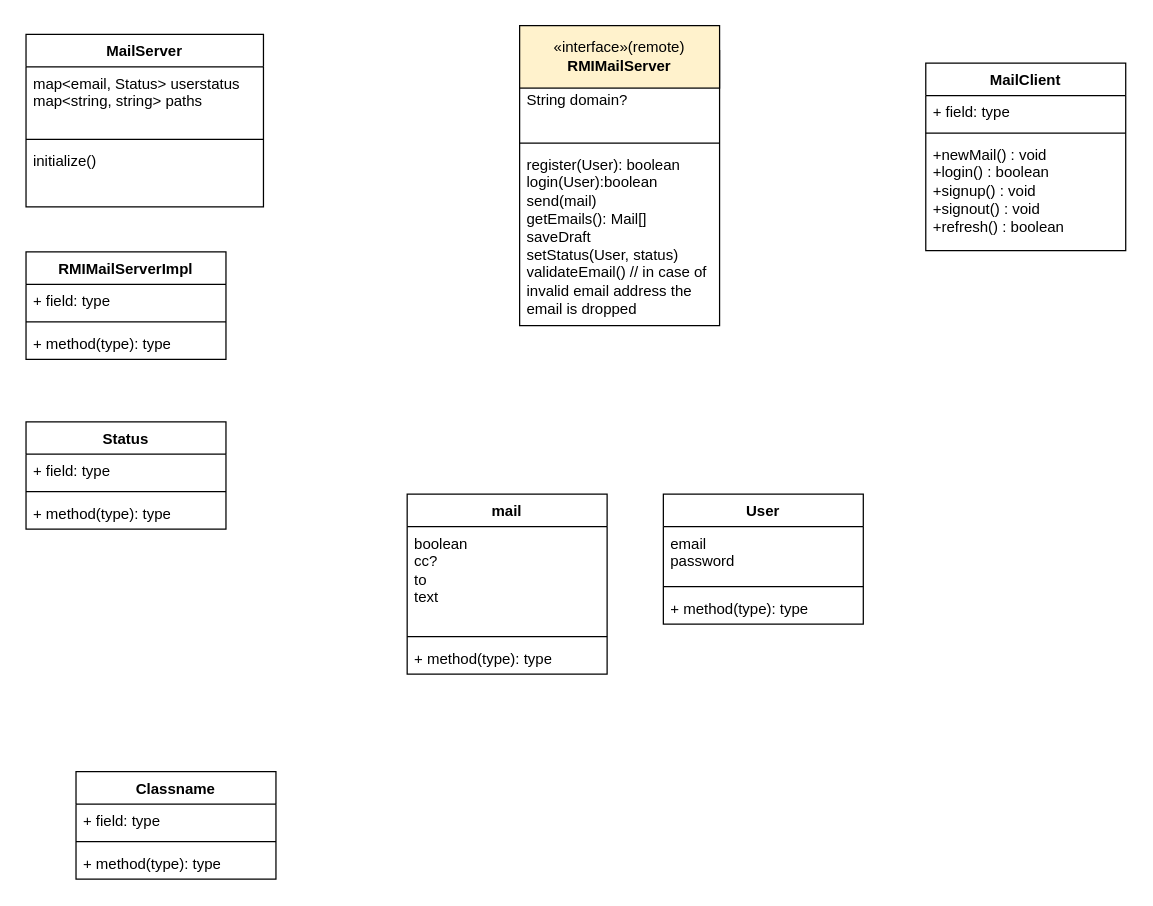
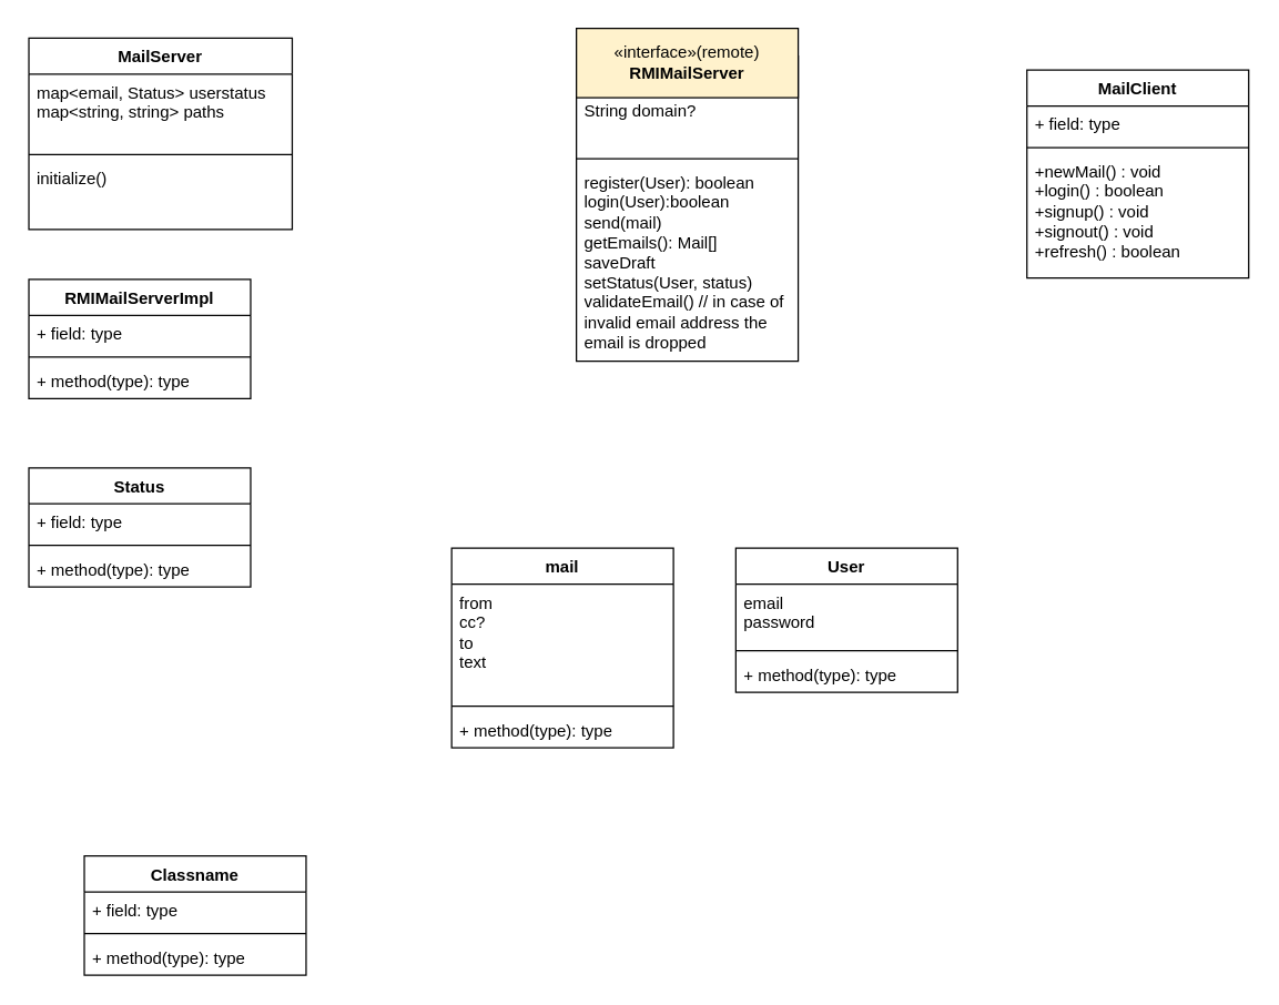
  <mxCell id="0" />
  <mxCell id="1" parent="0" />
  <mxCell id="2" value="" style="swimlane;fontStyle=1;align=center;verticalAlign=top;childLayout=stackLayout;horizontal=1;startSize=26;horizontalStack=0;resizeParent=1;resizeParentMax=0;resizeLast=0;collapsible=1;marginBottom=0;whiteSpace=wrap;html=1;" parent="1" vertex="1"><mxGeometry x="415" y="40" width="160" height="220" as="geometry" /></mxCell>
  <mxCell id="3" value="&lt;div&gt;&lt;div&gt;String domain?&lt;/div&gt;&lt;/div&gt;" style="text;strokeColor=none;fillColor=none;align=left;verticalAlign=top;spacingLeft=4;spacingRight=4;overflow=hidden;rotatable=0;points=[[0,0.5],[1,0.5]];portConstraint=eastwest;whiteSpace=wrap;html=1;" parent="2" vertex="1"><mxGeometry y="26" width="160" height="44" as="geometry" /></mxCell>
  <mxCell id="4" value="" style="line;strokeWidth=1;fillColor=none;align=left;verticalAlign=middle;spacingTop=-1;spacingLeft=3;spacingRight=3;rotatable=0;labelPosition=right;points=[];portConstraint=eastwest;strokeColor=inherit;" parent="2" vertex="1"><mxGeometry y="70" width="160" height="8" as="geometry" /></mxCell>
  <mxCell id="5" value="register(User): boolean&lt;div&gt;login(User):boolean&lt;/div&gt;&lt;div&gt;send(mail)&lt;/div&gt;&lt;div&gt;getEmails(): Mail[]&lt;/div&gt;&lt;div&gt;saveDraft&lt;/div&gt;&lt;div&gt;setStatus(User, status)&lt;/div&gt;&lt;div&gt;validateEmail() // in case of invalid email address the email is dropped&lt;/div&gt;" style="text;strokeColor=none;fillColor=none;align=left;verticalAlign=top;spacingLeft=4;spacingRight=4;overflow=hidden;rotatable=0;points=[[0,0.5],[1,0.5]];portConstraint=eastwest;whiteSpace=wrap;html=1;" parent="2" vertex="1"><mxGeometry y="78" width="160" height="142" as="geometry" /></mxCell>
  <mxCell id="6" value="mail" style="swimlane;fontStyle=1;align=center;verticalAlign=top;childLayout=stackLayout;horizontal=1;startSize=26;horizontalStack=0;resizeParent=1;resizeParentMax=0;resizeLast=0;collapsible=1;marginBottom=0;whiteSpace=wrap;html=1;" parent="1" vertex="1"><mxGeometry x="325" y="395" width="160" height="144" as="geometry" /></mxCell>
- <mxCell id="7" value="boolean&lt;div&gt;cc?&lt;/div&gt;&lt;div&gt;to&lt;/div&gt;&lt;div&gt;text&lt;/div&gt;" style="text;strokeColor=none;fillColor=none;align=left;verticalAlign=top;spacingLeft=4;spacingRight=4;overflow=hidden;rotatable=0;points=[[0,0.5],[1,0.5]];portConstraint=eastwest;whiteSpace=wrap;html=1;" parent="6" vertex="1"><mxGeometry y="26" width="160" height="84" as="geometry" /></mxCell>
+ <mxCell id="7" value="from&lt;div&gt;cc?&lt;/div&gt;&lt;div&gt;to&lt;/div&gt;&lt;div&gt;text&lt;/div&gt;" style="text;strokeColor=none;fillColor=none;align=left;verticalAlign=top;spacingLeft=4;spacingRight=4;overflow=hidden;rotatable=0;points=[[0,0.5],[1,0.5]];portConstraint=eastwest;whiteSpace=wrap;html=1;" parent="6" vertex="1"><mxGeometry y="26" width="160" height="84" as="geometry" /></mxCell>
  <mxCell id="8" value="" style="line;strokeWidth=1;fillColor=none;align=left;verticalAlign=middle;spacingTop=-1;spacingLeft=3;spacingRight=3;rotatable=0;labelPosition=right;points=[];portConstraint=eastwest;strokeColor=inherit;" parent="6" vertex="1"><mxGeometry y="110" width="160" height="8" as="geometry" /></mxCell>
  <mxCell id="9" value="+ method(type): type" style="text;strokeColor=none;fillColor=none;align=left;verticalAlign=top;spacingLeft=4;spacingRight=4;overflow=hidden;rotatable=0;points=[[0,0.5],[1,0.5]];portConstraint=eastwest;whiteSpace=wrap;html=1;" parent="6" vertex="1"><mxGeometry y="118" width="160" height="26" as="geometry" /></mxCell>
  <mxCell id="10" value="«interface»(remote)&lt;br&gt;&lt;b&gt;RMIMailServer&lt;/b&gt;" style="html=1;whiteSpace=wrap;fillColor=#fff2cc;" parent="1" vertex="1"><mxGeometry x="415" y="20" width="160" height="50" as="geometry" /></mxCell>
  <mxCell id="11" value="User" style="swimlane;fontStyle=1;align=center;verticalAlign=top;childLayout=stackLayout;horizontal=1;startSize=26;horizontalStack=0;resizeParent=1;resizeParentMax=0;resizeLast=0;collapsible=1;marginBottom=0;whiteSpace=wrap;html=1;" parent="1" vertex="1"><mxGeometry x="530" y="395" width="160" height="104" as="geometry" /></mxCell>
  <mxCell id="12" value="&lt;div&gt;email&lt;/div&gt;&lt;div&gt;password&lt;/div&gt;" style="text;strokeColor=none;fillColor=none;align=left;verticalAlign=top;spacingLeft=4;spacingRight=4;overflow=hidden;rotatable=0;points=[[0,0.5],[1,0.5]];portConstraint=eastwest;whiteSpace=wrap;html=1;" parent="11" vertex="1"><mxGeometry y="26" width="160" height="44" as="geometry" /></mxCell>
  <mxCell id="13" value="" style="line;strokeWidth=1;fillColor=none;align=left;verticalAlign=middle;spacingTop=-1;spacingLeft=3;spacingRight=3;rotatable=0;labelPosition=right;points=[];portConstraint=eastwest;strokeColor=inherit;" parent="11" vertex="1"><mxGeometry y="70" width="160" height="8" as="geometry" /></mxCell>
  <mxCell id="14" value="+ method(type): type" style="text;strokeColor=none;fillColor=none;align=left;verticalAlign=top;spacingLeft=4;spacingRight=4;overflow=hidden;rotatable=0;points=[[0,0.5],[1,0.5]];portConstraint=eastwest;whiteSpace=wrap;html=1;" parent="11" vertex="1"><mxGeometry y="78" width="160" height="26" as="geometry" /></mxCell>
  <mxCell id="15" value="Classname" style="swimlane;fontStyle=1;align=center;verticalAlign=top;childLayout=stackLayout;horizontal=1;startSize=26;horizontalStack=0;resizeParent=1;resizeParentMax=0;resizeLast=0;collapsible=1;marginBottom=0;whiteSpace=wrap;html=1;" parent="1" vertex="1"><mxGeometry x="60" y="617" width="160" height="86" as="geometry" /></mxCell>
  <mxCell id="16" value="+ field: type" style="text;strokeColor=none;fillColor=none;align=left;verticalAlign=top;spacingLeft=4;spacingRight=4;overflow=hidden;rotatable=0;points=[[0,0.5],[1,0.5]];portConstraint=eastwest;whiteSpace=wrap;html=1;" parent="15" vertex="1"><mxGeometry y="26" width="160" height="26" as="geometry" /></mxCell>
  <mxCell id="17" value="" style="line;strokeWidth=1;fillColor=none;align=left;verticalAlign=middle;spacingTop=-1;spacingLeft=3;spacingRight=3;rotatable=0;labelPosition=right;points=[];portConstraint=eastwest;strokeColor=inherit;" parent="15" vertex="1"><mxGeometry y="52" width="160" height="8" as="geometry" /></mxCell>
  <mxCell id="18" value="+ method(type): type" style="text;strokeColor=none;fillColor=none;align=left;verticalAlign=top;spacingLeft=4;spacingRight=4;overflow=hidden;rotatable=0;points=[[0,0.5],[1,0.5]];portConstraint=eastwest;whiteSpace=wrap;html=1;" parent="15" vertex="1"><mxGeometry y="60" width="160" height="26" as="geometry" /></mxCell>
  <mxCell id="19" value="MailServer" style="swimlane;fontStyle=1;align=center;verticalAlign=top;childLayout=stackLayout;horizontal=1;startSize=26;horizontalStack=0;resizeParent=1;resizeParentMax=0;resizeLast=0;collapsible=1;marginBottom=0;whiteSpace=wrap;html=1;" parent="1" vertex="1"><mxGeometry x="20" y="27" width="190" height="138" as="geometry" /></mxCell>
  <mxCell id="20" value="&lt;div&gt;&lt;span style=&quot;background-color: initial;&quot;&gt;map&amp;lt;email, Status&amp;gt; userstatus&lt;/span&gt;&lt;br&gt;&lt;/div&gt;&lt;div&gt;map&amp;lt;string, string&amp;gt; paths&lt;/div&gt;" style="text;strokeColor=none;fillColor=none;align=left;verticalAlign=top;spacingLeft=4;spacingRight=4;overflow=hidden;rotatable=0;points=[[0,0.5],[1,0.5]];portConstraint=eastwest;whiteSpace=wrap;html=1;" parent="19" vertex="1"><mxGeometry y="26" width="190" height="54" as="geometry" /></mxCell>
  <mxCell id="21" value="" style="line;strokeWidth=1;fillColor=none;align=left;verticalAlign=middle;spacingTop=-1;spacingLeft=3;spacingRight=3;rotatable=0;labelPosition=right;points=[];portConstraint=eastwest;strokeColor=inherit;" parent="19" vertex="1"><mxGeometry y="80" width="190" height="8" as="geometry" /></mxCell>
  <mxCell id="22" value="initialize()" style="text;strokeColor=none;fillColor=none;align=left;verticalAlign=top;spacingLeft=4;spacingRight=4;overflow=hidden;rotatable=0;points=[[0,0.5],[1,0.5]];portConstraint=eastwest;whiteSpace=wrap;html=1;" parent="19" vertex="1"><mxGeometry y="88" width="190" height="50" as="geometry" /></mxCell>
  <mxCell id="23" value="MailClient" style="swimlane;fontStyle=1;align=center;verticalAlign=top;childLayout=stackLayout;horizontal=1;startSize=26;horizontalStack=0;resizeParent=1;resizeParentMax=0;resizeLast=0;collapsible=1;marginBottom=0;whiteSpace=wrap;html=1;" parent="1" vertex="1"><mxGeometry x="740" y="50" width="160" height="150" as="geometry" /></mxCell>
  <mxCell id="24" value="+ field: type" style="text;strokeColor=none;fillColor=none;align=left;verticalAlign=top;spacingLeft=4;spacingRight=4;overflow=hidden;rotatable=0;points=[[0,0.5],[1,0.5]];portConstraint=eastwest;whiteSpace=wrap;html=1;" parent="23" vertex="1"><mxGeometry y="26" width="160" height="26" as="geometry" /></mxCell>
  <mxCell id="25" value="" style="line;strokeWidth=1;fillColor=none;align=left;verticalAlign=middle;spacingTop=-1;spacingLeft=3;spacingRight=3;rotatable=0;labelPosition=right;points=[];portConstraint=eastwest;strokeColor=inherit;" parent="23" vertex="1"><mxGeometry y="52" width="160" height="8" as="geometry" /></mxCell>
  <mxCell id="26" value="+newMail() : void&lt;div&gt;+login() : boolean&lt;/div&gt;&lt;div&gt;+signup() : void&lt;/div&gt;&lt;div&gt;+signout() : void&lt;/div&gt;&lt;div&gt;+refresh() : boolean&lt;/div&gt;" style="text;strokeColor=none;fillColor=none;align=left;verticalAlign=top;spacingLeft=4;spacingRight=4;overflow=hidden;rotatable=0;points=[[0,0.5],[1,0.5]];portConstraint=eastwest;whiteSpace=wrap;html=1;" parent="23" vertex="1"><mxGeometry y="60" width="160" height="90" as="geometry" /></mxCell>
  <mxCell id="27" value="RMIMailServerImpl" style="swimlane;fontStyle=1;align=center;verticalAlign=top;childLayout=stackLayout;horizontal=1;startSize=26;horizontalStack=0;resizeParent=1;resizeParentMax=0;resizeLast=0;collapsible=1;marginBottom=0;whiteSpace=wrap;html=1;" parent="1" vertex="1"><mxGeometry x="20" y="201" width="160" height="86" as="geometry" /></mxCell>
  <mxCell id="28" value="+ field: type" style="text;strokeColor=none;fillColor=none;align=left;verticalAlign=top;spacingLeft=4;spacingRight=4;overflow=hidden;rotatable=0;points=[[0,0.5],[1,0.5]];portConstraint=eastwest;whiteSpace=wrap;html=1;" parent="27" vertex="1"><mxGeometry y="26" width="160" height="26" as="geometry" /></mxCell>
  <mxCell id="29" value="" style="line;strokeWidth=1;fillColor=none;align=left;verticalAlign=middle;spacingTop=-1;spacingLeft=3;spacingRight=3;rotatable=0;labelPosition=right;points=[];portConstraint=eastwest;strokeColor=inherit;" parent="27" vertex="1"><mxGeometry y="52" width="160" height="8" as="geometry" /></mxCell>
  <mxCell id="30" value="+ method(type): type" style="text;strokeColor=none;fillColor=none;align=left;verticalAlign=top;spacingLeft=4;spacingRight=4;overflow=hidden;rotatable=0;points=[[0,0.5],[1,0.5]];portConstraint=eastwest;whiteSpace=wrap;html=1;" parent="27" vertex="1"><mxGeometry y="60" width="160" height="26" as="geometry" /></mxCell>
  <mxCell id="31" value="Status" style="swimlane;fontStyle=1;align=center;verticalAlign=top;childLayout=stackLayout;horizontal=1;startSize=26;horizontalStack=0;resizeParent=1;resizeParentMax=0;resizeLast=0;collapsible=1;marginBottom=0;whiteSpace=wrap;html=1;" parent="1" vertex="1"><mxGeometry x="20" y="337" width="160" height="86" as="geometry" /></mxCell>
  <mxCell id="32" value="+ field: type" style="text;strokeColor=none;fillColor=none;align=left;verticalAlign=top;spacingLeft=4;spacingRight=4;overflow=hidden;rotatable=0;points=[[0,0.5],[1,0.5]];portConstraint=eastwest;whiteSpace=wrap;html=1;" parent="31" vertex="1"><mxGeometry y="26" width="160" height="26" as="geometry" /></mxCell>
  <mxCell id="33" value="" style="line;strokeWidth=1;fillColor=none;align=left;verticalAlign=middle;spacingTop=-1;spacingLeft=3;spacingRight=3;rotatable=0;labelPosition=right;points=[];portConstraint=eastwest;strokeColor=inherit;" parent="31" vertex="1"><mxGeometry y="52" width="160" height="8" as="geometry" /></mxCell>
  <mxCell id="34" value="+ method(type): type" style="text;strokeColor=none;fillColor=none;align=left;verticalAlign=top;spacingLeft=4;spacingRight=4;overflow=hidden;rotatable=0;points=[[0,0.5],[1,0.5]];portConstraint=eastwest;whiteSpace=wrap;html=1;" parent="31" vertex="1"><mxGeometry y="60" width="160" height="26" as="geometry" /></mxCell>
